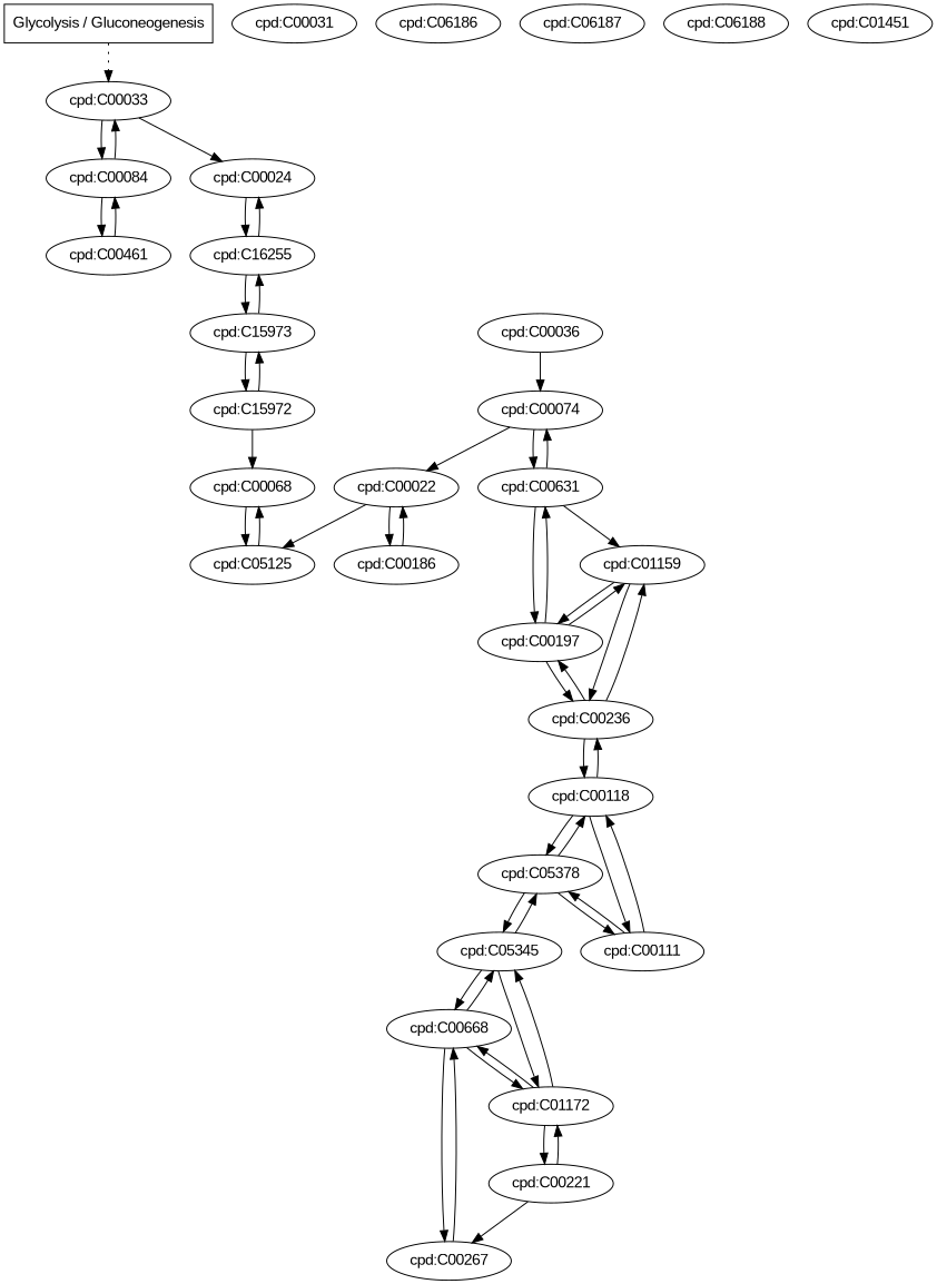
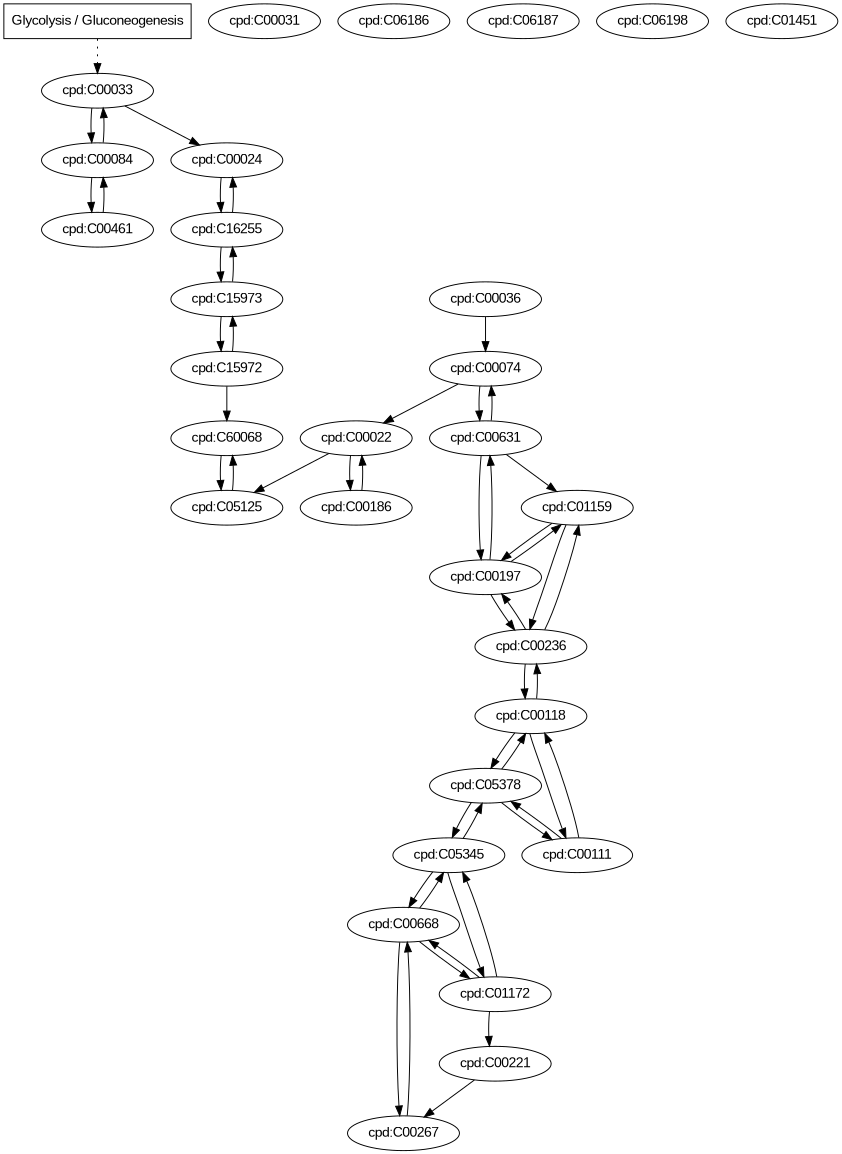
  digraph {
    fontname="Liberation Sans"
    node [fontname="Liberation Sans"]
    edge [fontname="Liberation Sans"]
    n1 [label="Glycolysis / Gluconeogenesis" shape=box]
    n2 [label="cpd:C00033"]
    n3 [label="cpd:C00084"]
    n4 [label="cpd:C00024"]
    n5 [label="cpd:C00461"]
    n6 [label="cpd:C16255"]
    n7 [label="cpd:C15973"]
    n8 [label="cpd:C00031"]
    n9 [label="cpd:C00668"]
    n10 [label="cpd:C00267"]
    n11 [label="cpd:C01172"]
    n12 [label="cpd:C05345"]
    n13 [label="cpd:C00221"]
    n14 [label="cpd:C05378"]
    n15 [label="cpd:C00631"]
    n16 [label="cpd:C00074"]
    n17 [label="cpd:C00197"]
    n18 [label="cpd:C01159"]
    n19 [label="cpd:C00022"]
    n20 [label="cpd:C00236"]
    n21 [label="cpd:C00186"]
    n22 [label="cpd:C05125"]
    n23 [label="cpd:C00118"]
    n24 [label="cpd:C00111"]
-   n25 [label="cpd:C00068"]
+   n25 [label="cpd:C60068"]
    n26 [label="cpd:C15972"]
    n27 [label="cpd:C06186"]
    n28 [label="cpd:C06187"]
-   n29 [label="cpd:C06188"]
+   n29 [label="cpd:C06198"]
    n30 [label="cpd:C01451"]
    n31 [label="cpd:C00036"]
    n1 -> n2 [style=dotted]
    n2 -> n3
    n2 -> n4
    n3 -> n2
    n3 -> n5
    n4 -> n6
    n5 -> n3
    n6 -> n4
    n6 -> n7
    n7 -> n6
    n7 -> n26
    n9 -> n10
    n9 -> n11
    n9 -> n12
    n10 -> n9
    n11 -> n9
    n11 -> n12
    n11 -> n13
    n12 -> n9
    n12 -> n11
    n12 -> n14
    n13 -> n10
-   n13 -> n11
    n14 -> n12
    n14 -> n23
    n14 -> n24
    n15 -> n16
    n15 -> n17
    n15 -> n18
    n16 -> n15
    n16 -> n19
    n17 -> n15
    n17 -> n18
    n17 -> n20
    n18 -> n17
    n18 -> n20
    n19 -> n21
    n19 -> n22
    n20 -> n17
    n20 -> n18
    n20 -> n23
    n21 -> n19
    n22 -> n25
    n23 -> n14
    n23 -> n20
    n23 -> n24
    n24 -> n14
    n24 -> n23
    n25 -> n22
    n26 -> n7
    n26 -> n25
    n31 -> n16
  }
